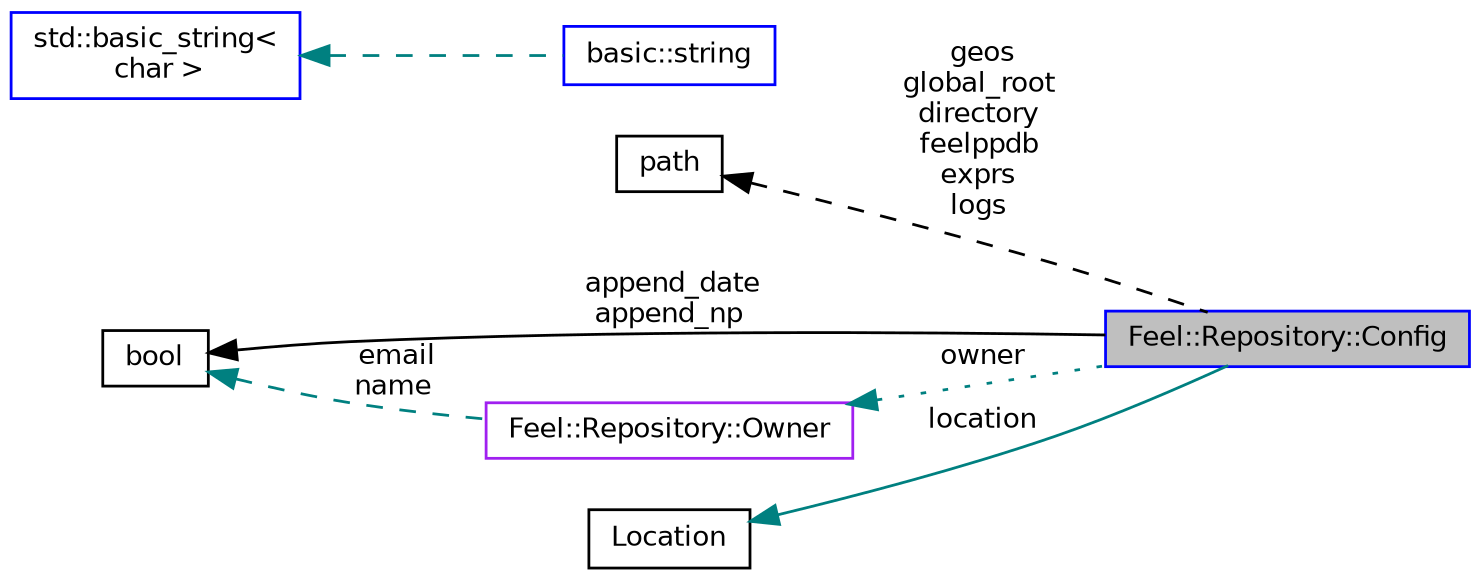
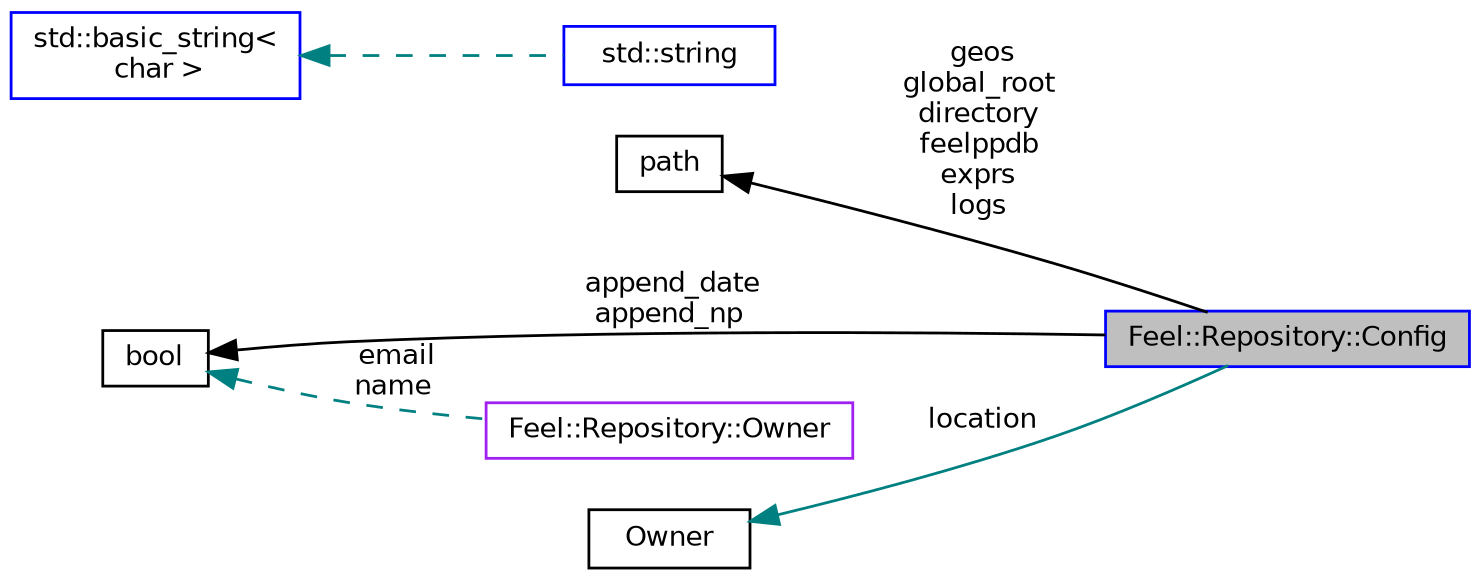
  digraph {
    rankdir=LR
    node [color=blue fillcolor=white fontname=Helvetica fontsize=10 shape=record style=filled]
    edge [color=teal dir=back fontname=Helvetica fontsize=10 labelfontname=Helvetica labelfontsize=10 style=dashed]
    n1 [fillcolor=grey75 fontcolor=black height=0.2 label="Feel::Repository::Config" width=0.4]
    n2 [color=black height=0.2 label=path width=0.4]
    n3 [color=black height=0.2 label=bool width=0.4]
    n4 [color=purple height=0.2 label="Feel::Repository::Owner" width=0.4]
-   n5 [height=0.2 label="basic::string" width=0.4]
+   n5 [height=0.2 label="std::string" width=0.4]
    n6 [height=0.2 label="std::basic_string\<\l char \>" width=0.4]
-   n7 [color=black height=0.2 label=Location width=0.4]
-   n2 -> n1 [color=black label=" geos\nglobal_root\ndirectory\nfeelppdb\nexprs\nlogs"]
+   n7 [color=black height=0.2 label=Owner width=0.4]
+   n2 -> n1 [color=black label=" geos\nglobal_root\ndirectory\nfeelppdb\nexprs\nlogs" style=solid]
    n3 -> n1 [color=black label=" append_date\nappend_np" style=solid]
    n3 -> n4 [label=" email\nname"]
-   n4 -> n1 [label=" owner" style=dotted]
    n6 -> n5
    n7 -> n1 [label=" location" style=solid]
  }
